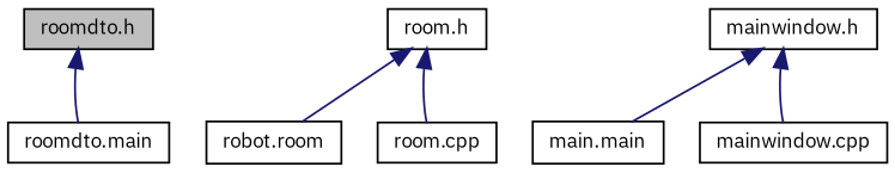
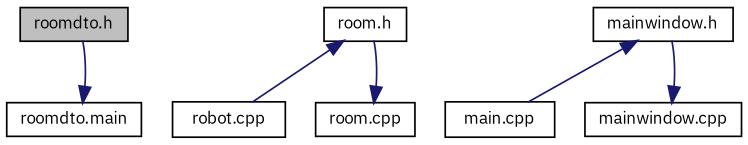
  digraph {
    fontname="IBM Plex Sans"
    node [color=black fillcolor=white fontname="IBM Plex Sans" fontsize=10 shape=record style=filled]
    edge [color=midnightblue dir=back fontname="IBM Plex Sans" fontsize=10 labelfontname=Helvetica labelfontsize=10 style=solid]
    n1 [fillcolor=grey75 fontcolor=black height=0.2 label="roomdto.h" width=0.4]
    n2 [height=0.2 label="roomdto.main" width=0.4]
    n3 [height=0.2 label="room.h" width=0.4]
-   n4 [height=0.2 label="robot.room" width=0.4]
+   n4 [height=0.2 label="robot.cpp" width=0.4]
    n5 [height=0.2 label="room.cpp" width=0.4]
    n6 [height=0.2 label="mainwindow.h" width=0.4]
-   n7 [height=0.2 label="main.main" width=0.4]
+   n7 [height=0.2 label="main.cpp" width=0.4]
    n8 [height=0.2 label="mainwindow.cpp" width=0.4]
-   n1 -> n2
+   n2 -> n1
    n3 -> n4
-   n3 -> n5
+   n5 -> n3
    n6 -> n7
-   n6 -> n8
+   n8 -> n6
  }
